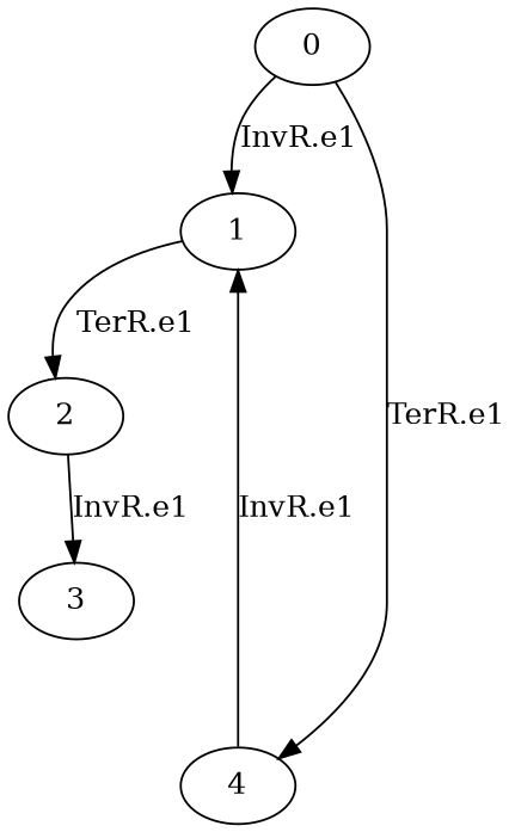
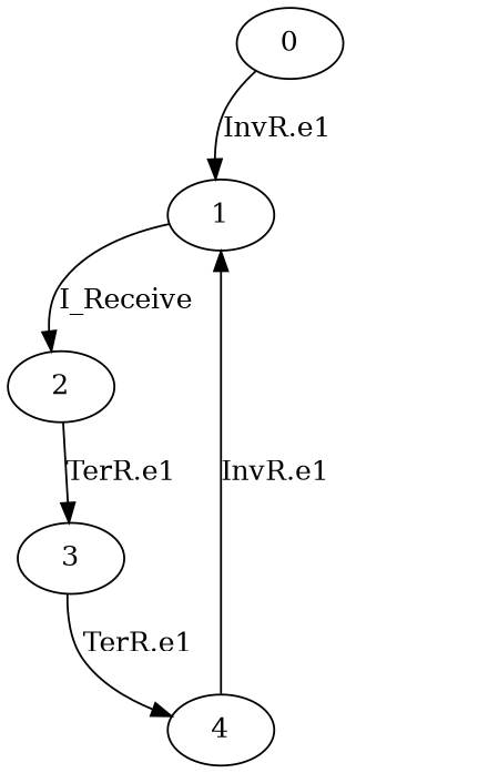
  digraph {
    0
    1
    2
    3
    4
    0 -> 1 [label="InvR.e1"]
-   1 -> 2 [label="TerR.e1"]
-   2 -> 3 [label="InvR.e1"]
-   0 -> 4 [label="TerR.e1"]
+   1 -> 2 [label=I_Receive]
+   2 -> 3 [label="TerR.e1"]
+   3 -> 4 [label="TerR.e1"]
    4 -> 1 [label="InvR.e1"]
  }
